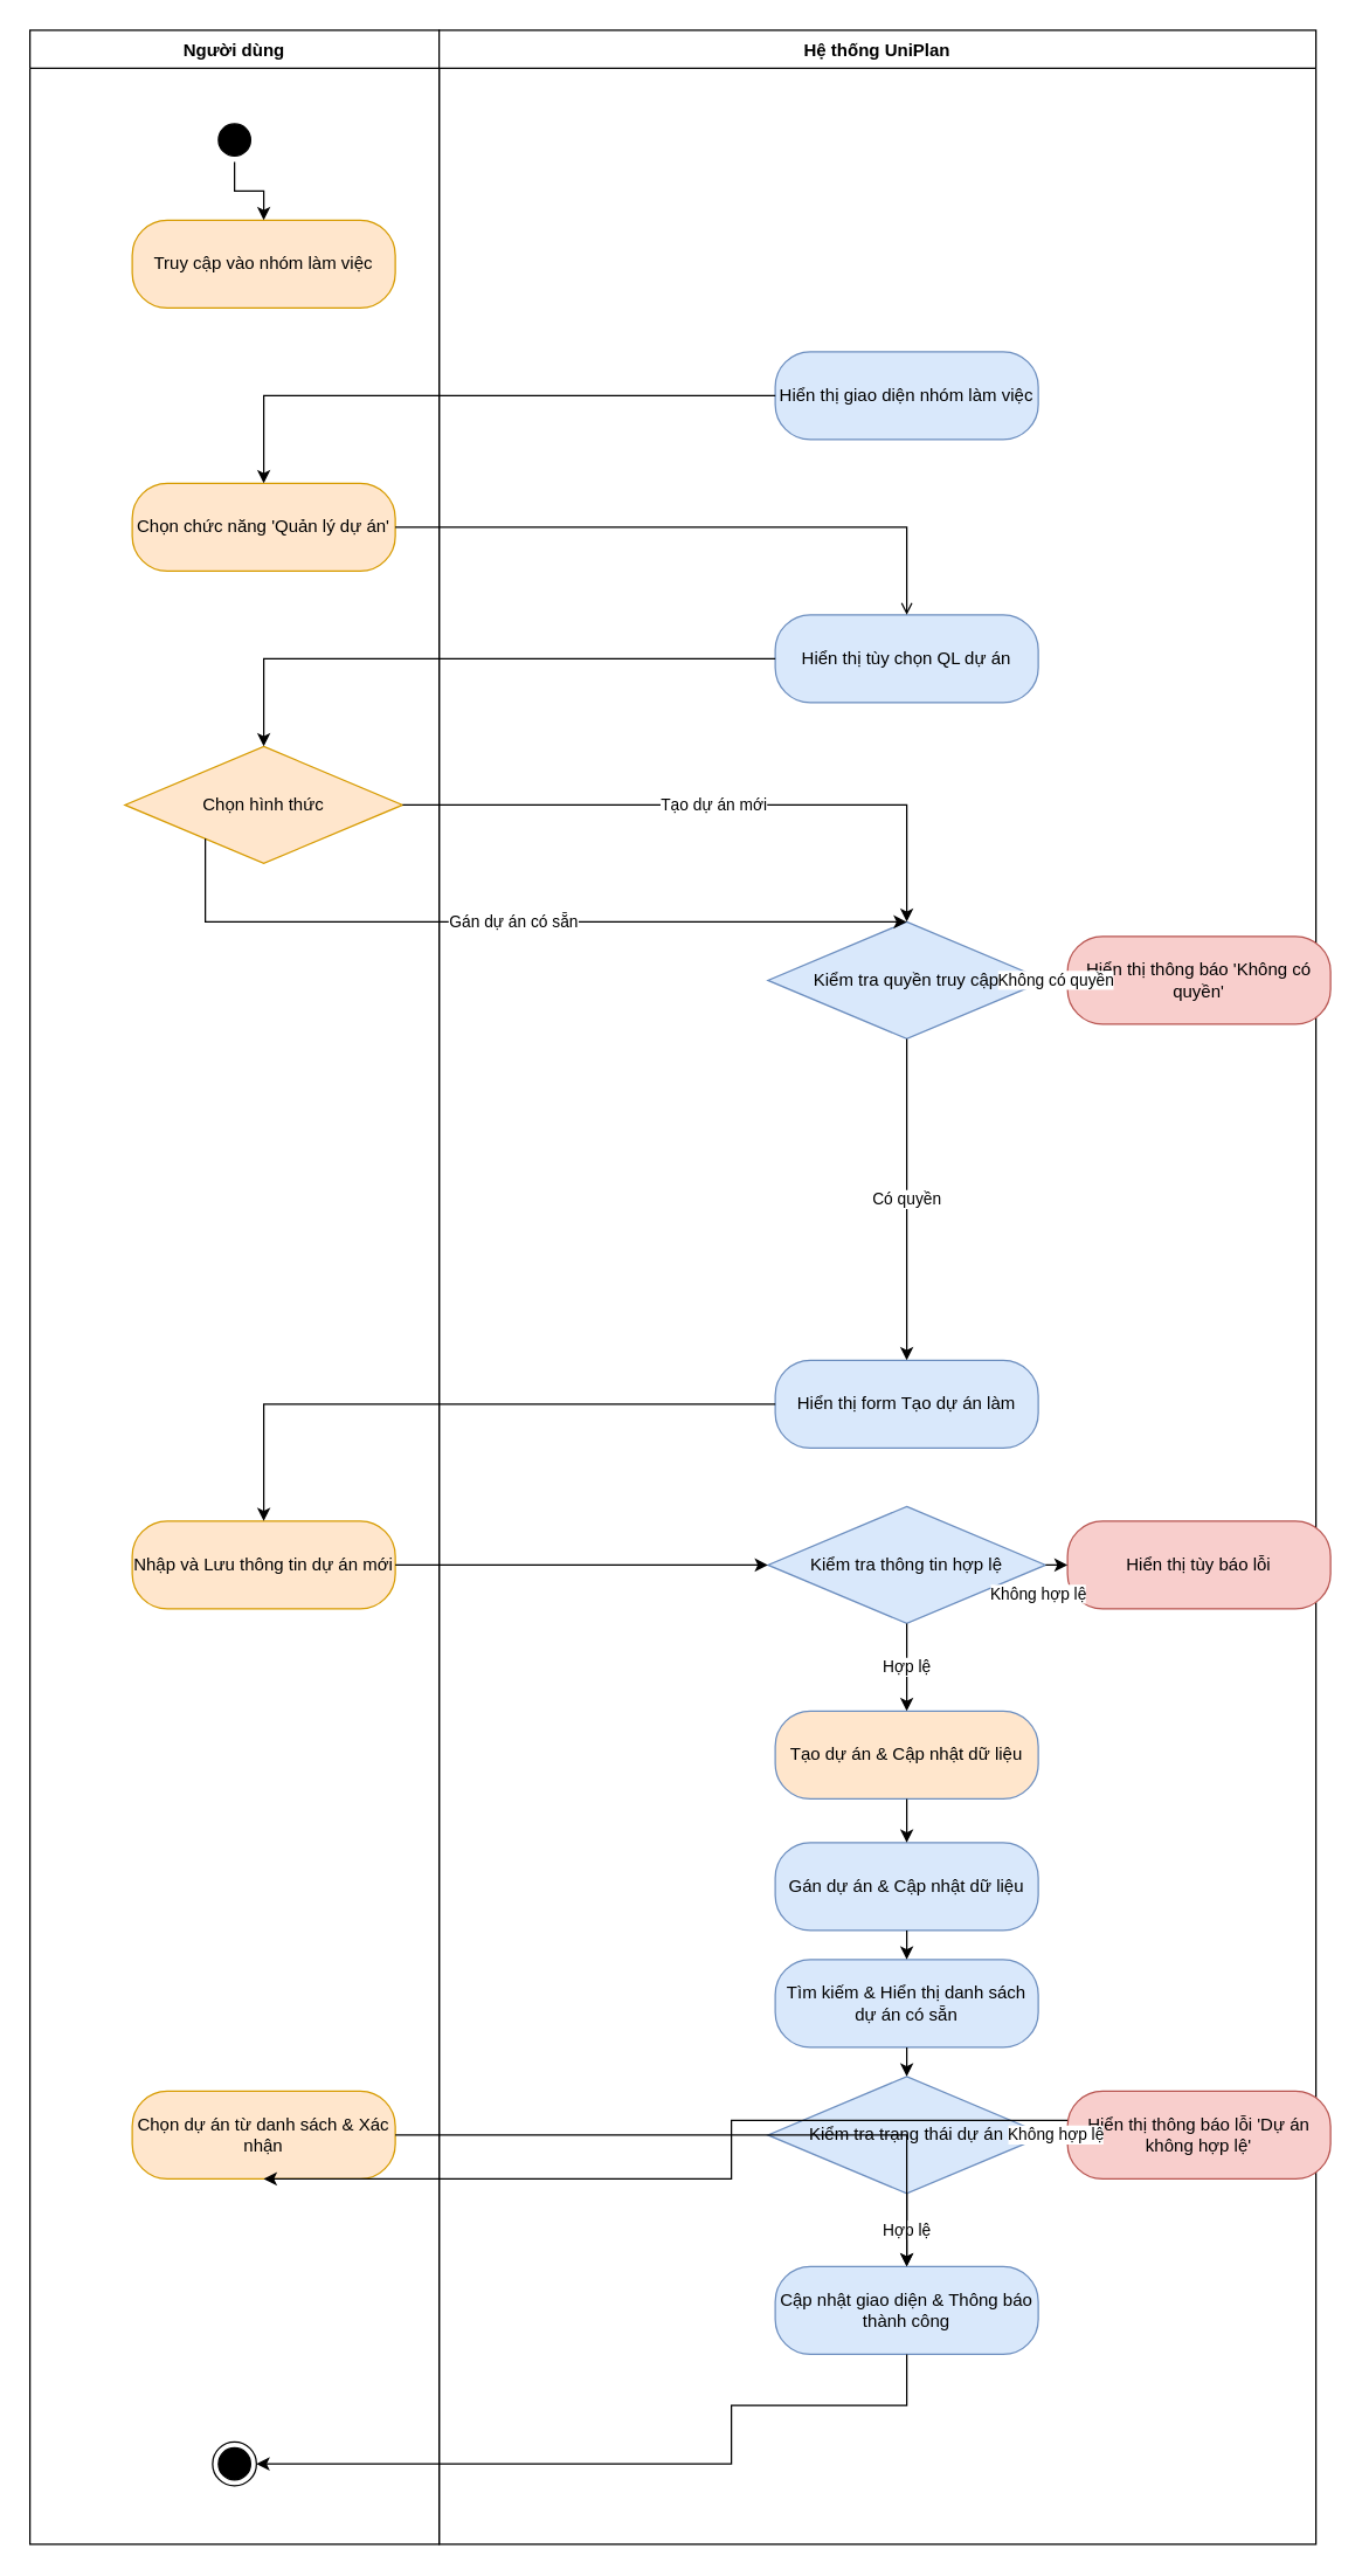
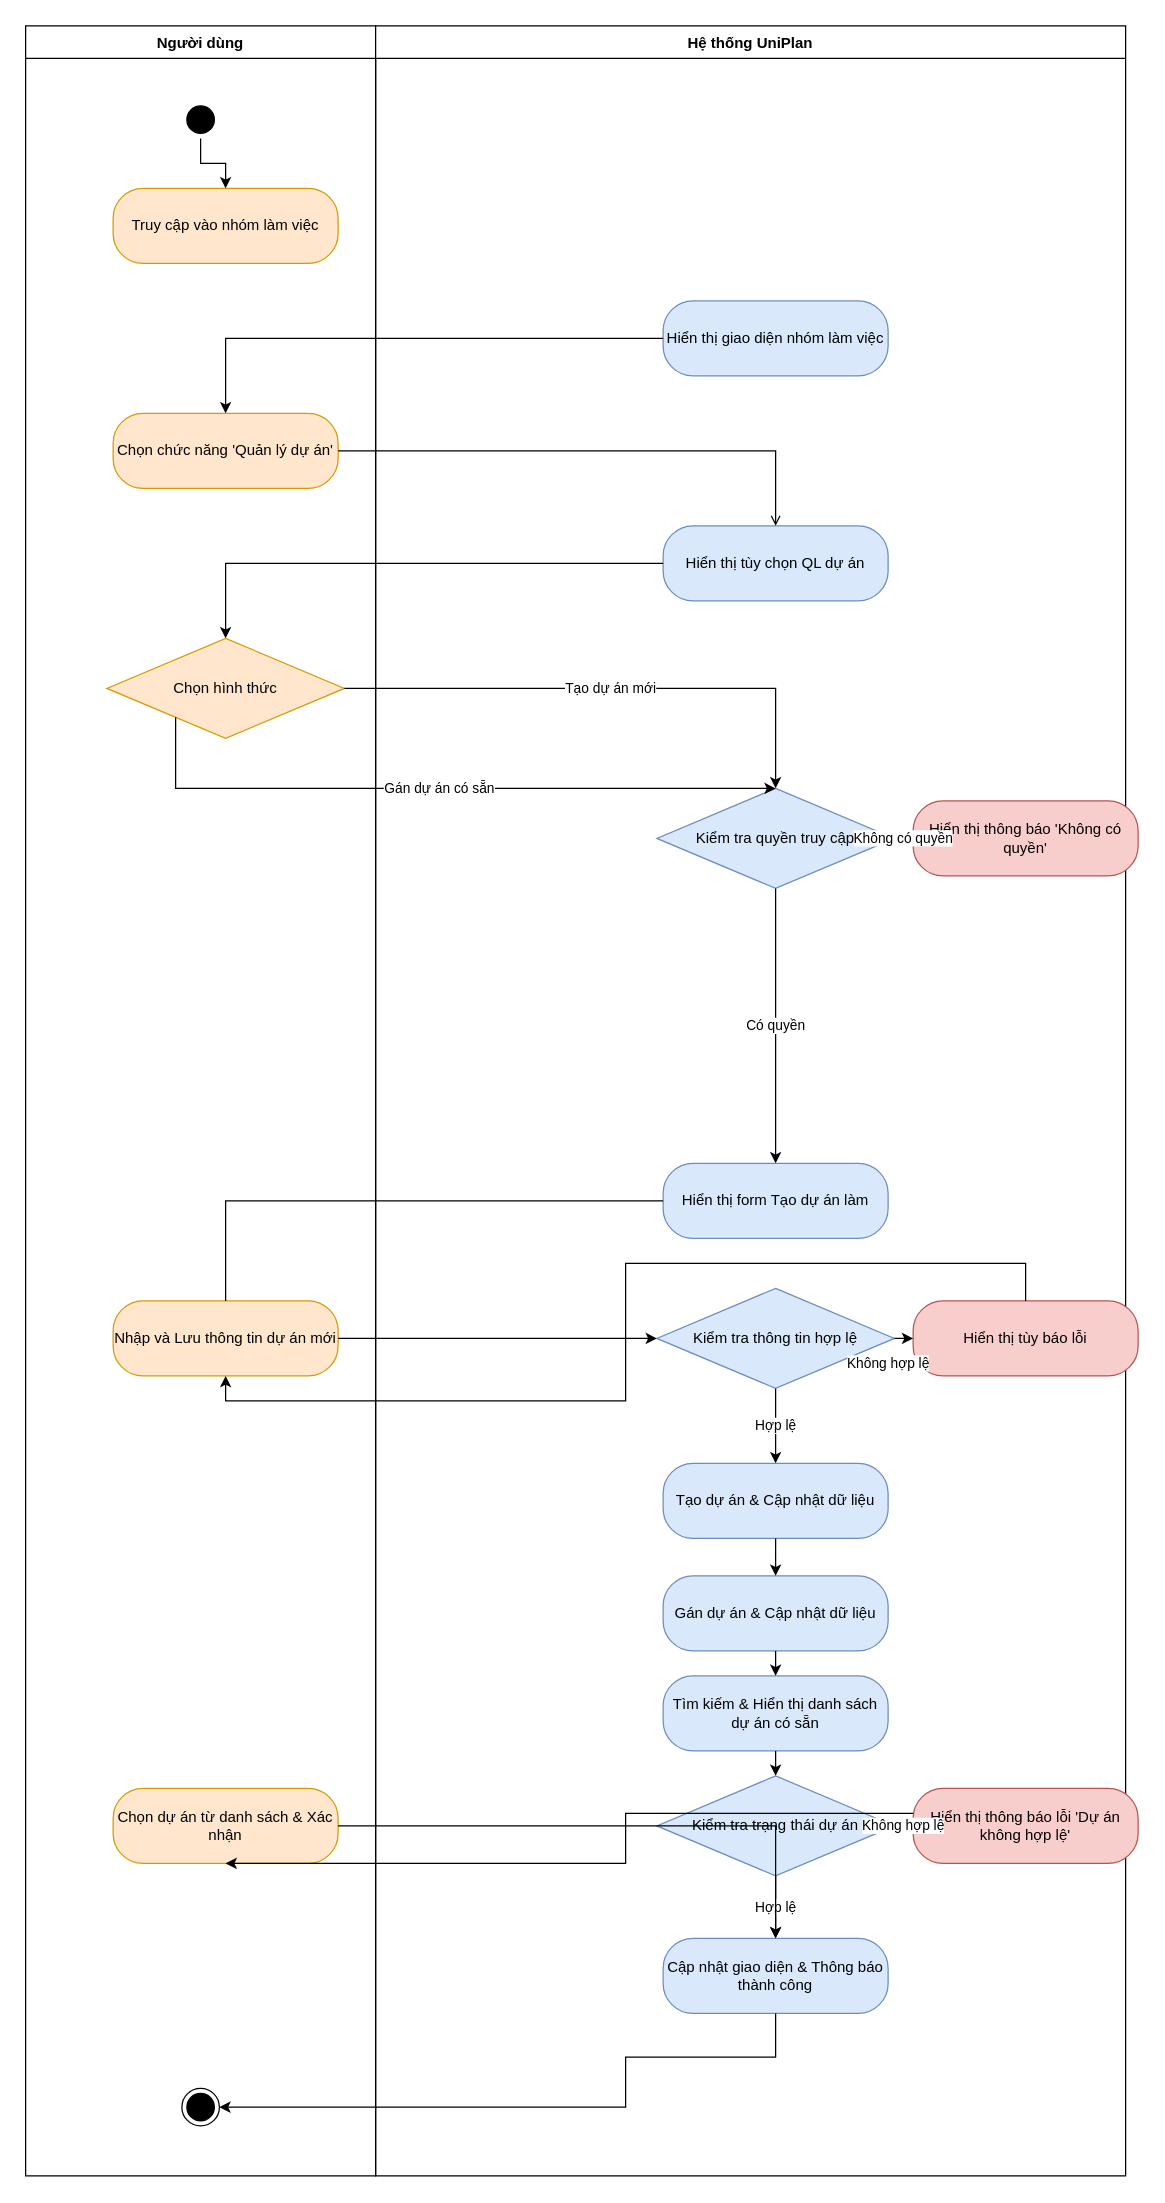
  <mxCell id="0" />
  <mxCell id="1" parent="0" />
  <mxCell id="2" value="Người dùng" style="swimlane;fontStyle=1;align=center;verticalAlign=top;childLayout=stackLayout;horizontal=1;startSize=26;horizontalStack=0;resizeParent=1;resizeParentMax=0;resizeLast=0;collapsible=1;marginBottom=0;whiteSpace=wrap;html=1;fontFamily=Arial;fontSize=12;" parent="1" vertex="1"><mxGeometry x="20" y="20" width="280" height="1720" as="geometry" /></mxCell>
  <mxCell id="3" value="" style="ellipse;html=1;shape=startState;fillColor=#000000;strokeColor=#000000;" parent="2" vertex="1"><mxGeometry x="125" y="60" width="30" height="30" as="geometry" /></mxCell>
  <mxCell id="4" value="Truy cập vào nhóm làm việc" style="rounded=1;whiteSpace=wrap;html=1;arcSize=40;fillColor=#FFE6CC;strokeColor=#D79B00;verticalAlign=middle;fontFamily=Arial;fontSize=12;" parent="2" vertex="1"><mxGeometry x="70" y="130" width="180" height="60" as="geometry" /></mxCell>
  <mxCell id="5" value="Chọn chức năng 'Quản lý dự án'" style="rounded=1;whiteSpace=wrap;html=1;arcSize=40;fillColor=#FFE6CC;strokeColor=#D79B00;verticalAlign=middle;fontFamily=Arial;fontSize=12;" parent="2" vertex="1"><mxGeometry x="70" y="310" width="180" height="60" as="geometry" /></mxCell>
  <mxCell id="6" value="Chọn hình thức" style="rhombus;whiteSpace=wrap;html=1;fillColor=#FFE6CC;strokeColor=#D79B00;verticalAlign=middle;fontFamily=Arial;fontSize=12;" parent="2" vertex="1"><mxGeometry x="65" y="490" width="190" height="80" as="geometry" /></mxCell>
  <mxCell id="7" value="Nhập và Lưu thông tin dự án mới" style="rounded=1;whiteSpace=wrap;html=1;arcSize=40;fillColor=#FFE6CC;strokeColor=#D79B00;verticalAlign=middle;fontFamily=Arial;fontSize=12;" parent="2" vertex="1"><mxGeometry x="70" y="1020" width="180" height="60" as="geometry" /></mxCell>
  <mxCell id="8" value="Chọn dự án từ danh sách &amp;amp; Xác nhận" style="rounded=1;whiteSpace=wrap;html=1;arcSize=40;fillColor=#FFE6CC;strokeColor=#D79B00;verticalAlign=middle;fontFamily=Arial;fontSize=12;" parent="2" vertex="1"><mxGeometry x="70" y="1410" width="180" height="60" as="geometry" /></mxCell>
  <mxCell id="9" value="" style="ellipse;html=1;shape=endState;fillColor=#000000;strokeColor=#000000;" parent="2" vertex="1"><mxGeometry x="125" y="1650" width="30" height="30" as="geometry" /></mxCell>
  <mxCell id="10" value="Hệ thống UniPlan" style="swimlane;fontStyle=1;align=center;verticalAlign=top;childLayout=stackLayout;horizontal=1;startSize=26;horizontalStack=0;resizeParent=1;resizeParentMax=0;resizeLast=0;collapsible=1;marginBottom=0;whiteSpace=wrap;html=1;fontFamily=Arial;fontSize=12;" parent="1" vertex="1"><mxGeometry x="300" y="20" width="600" height="1720" as="geometry" /></mxCell>
  <mxCell id="11" value="Hiển thị giao diện nhóm làm việc" style="rounded=1;whiteSpace=wrap;html=1;arcSize=40;fillColor=#D9E8FB;strokeColor=#6C8EBF;verticalAlign=middle;fontFamily=Arial;fontSize=12;" parent="10" vertex="1"><mxGeometry x="230" y="220" width="180" height="60" as="geometry" /></mxCell>
  <mxCell id="12" value="Hiển thị tùy chọn QL dự án" style="rounded=1;whiteSpace=wrap;html=1;arcSize=40;fillColor=#D9E8FB;strokeColor=#6C8EBF;verticalAlign=middle;fontFamily=Arial;fontSize=12;" parent="10" vertex="1"><mxGeometry x="230" y="400" width="180" height="60" as="geometry" /></mxCell>
  <mxCell id="13" value="Kiểm tra quyền truy cập" style="rhombus;whiteSpace=wrap;html=1;fillColor=#D9E8FB;strokeColor=#6C8EBF;verticalAlign=middle;fontFamily=Arial;fontSize=12;" parent="10" vertex="1"><mxGeometry x="225" y="610" width="190" height="80" as="geometry" /></mxCell>
  <mxCell id="14" value="Hiển thị form Tạo dự án làm" style="rounded=1;whiteSpace=wrap;html=1;arcSize=40;fillColor=#D9E8FB;strokeColor=#6C8EBF;verticalAlign=middle;fontFamily=Arial;fontSize=12;" parent="10" vertex="1"><mxGeometry x="230" y="910" width="180" height="60" as="geometry" /></mxCell>
  <mxCell id="15" value="Kiểm tra thông tin hợp lệ" style="rhombus;whiteSpace=wrap;html=1;fillColor=#D9E8FB;strokeColor=#6C8EBF;verticalAlign=middle;fontFamily=Arial;fontSize=12;" parent="10" vertex="1"><mxGeometry x="225" y="1010" width="190" height="80" as="geometry" /></mxCell>
- <mxCell id="16" value="Tạo dự án &amp; Cập nhật dữ liệu" style="rounded=1;whiteSpace=wrap;html=1;arcSize=40;fillColor=#ffe6cc;strokeColor=#6C8EBF;verticalAlign=middle;fontFamily=Arial;fontSize=12;" parent="10" vertex="1"><mxGeometry x="230" y="1150" width="180" height="60" as="geometry" /></mxCell>
+ <mxCell id="16" value="Tạo dự án &amp; Cập nhật dữ liệu" style="rounded=1;whiteSpace=wrap;html=1;arcSize=40;fillColor=#D9E8FB;strokeColor=#6C8EBF;verticalAlign=middle;fontFamily=Arial;fontSize=12;" parent="10" vertex="1"><mxGeometry x="230" y="1150" width="180" height="60" as="geometry" /></mxCell>
  <mxCell id="17" value="Hiển thị tùy báo lỗi" style="rounded=1;whiteSpace=wrap;html=1;arcSize=40;fillColor=#F8CECC;strokeColor=#B85450;verticalAlign=middle;fontFamily=Arial;fontSize=12;" parent="10" vertex="1"><mxGeometry x="430" y="1020" width="180" height="60" as="geometry" /></mxCell>
  <mxCell id="18" value="Hiển thị thông báo 'Không có quyền'" style="rounded=1;whiteSpace=wrap;html=1;arcSize=40;fillColor=#F8CECC;strokeColor=#B85450;verticalAlign=middle;fontFamily=Arial;fontSize=12;" parent="10" vertex="1"><mxGeometry x="430" y="620" width="180" height="60" as="geometry" /></mxCell>
  <mxCell id="19" value="Cập nhật giao diện &amp;amp; Thông báo thành công" style="rounded=1;whiteSpace=wrap;html=1;arcSize=40;fillColor=#D9E8FB;strokeColor=#6C8EBF;verticalAlign=middle;fontFamily=Arial;fontSize=12;" parent="10" vertex="1"><mxGeometry x="230" y="1530" width="180" height="60" as="geometry" /></mxCell>
  <mxCell id="20" value="Tìm kiếm &amp; Hiển thị danh sách dự án có sẵn" style="rounded=1;whiteSpace=wrap;html=1;arcSize=40;fillColor=#D9E8FB;strokeColor=#6C8EBF;verticalAlign=middle;fontFamily=Arial;fontSize=12;" parent="10" vertex="1"><mxGeometry x="230" y="1320" width="180" height="60" as="geometry" /></mxCell>
  <mxCell id="21" value="Kiểm tra trạng thái dự án" style="rhombus;whiteSpace=wrap;html=1;fillColor=#D9E8FB;strokeColor=#6C8EBF;verticalAlign=middle;fontFamily=Arial;fontSize=12;" parent="10" vertex="1"><mxGeometry x="225" y="1400" width="190" height="80" as="geometry" /></mxCell>
  <mxCell id="22" value="Hiển thị thông báo lỗi 'Dự án không hợp lệ'" style="rounded=1;whiteSpace=wrap;html=1;arcSize=40;fillColor=#F8CECC;strokeColor=#B85450;verticalAlign=middle;fontFamily=Arial;fontSize=12;" parent="10" vertex="1"><mxGeometry x="430" y="1410" width="180" height="60" as="geometry" /></mxCell>
  <mxCell id="23" value="Gán dự án &amp; Cập nhật dữ liệu" style="rounded=1;whiteSpace=wrap;html=1;arcSize=40;fillColor=#D9E8FB;strokeColor=#6C8EBF;verticalAlign=middle;fontFamily=Arial;fontSize=12;" parent="10" vertex="1"><mxGeometry x="230" y="1240" width="180" height="60" as="geometry" /></mxCell>
  <mxCell id="24" value="" style="edgeStyle=orthogonalEdgeStyle;endArrow=classic;html=1;rounded=0;" parent="1" source="3" target="4" edge="1"><mxGeometry width="50" height="50" relative="1" as="geometry"><mxPoint x="120" y="70" as="sourcePoint" /><mxPoint x="120" y="110" as="targetPoint" /></mxGeometry></mxCell>
  <mxCell id="25" value="" style="edgeStyle=orthogonalEdgeStyle;endArrow=classic;html=1;rounded=0;" parent="1" source="11" target="5" edge="1"><mxGeometry width="50" height="50" relative="1" as="geometry"><mxPoint x="500" y="260" as="sourcePoint" /><mxPoint x="140" y="320" as="targetPoint" /></mxGeometry></mxCell>
  <mxCell id="26" value="" style="edgeStyle=orthogonalEdgeStyle;endArrow=open;html=1;rounded=0;" parent="1" source="5" target="12" edge="1"><mxGeometry width="50" height="50" relative="1" as="geometry"><mxPoint x="140" y="350" as="sourcePoint" /><mxPoint x="500" y="410" as="targetPoint" /></mxGeometry></mxCell>
  <mxCell id="27" value="" style="edgeStyle=orthogonalEdgeStyle;endArrow=classic;html=1;rounded=0;" parent="1" source="12" target="6" edge="1"><mxGeometry width="50" height="50" relative="1" as="geometry"><mxPoint x="500" y="440" as="sourcePoint" /><mxPoint x="140" y="510" as="targetPoint" /></mxGeometry></mxCell>
  <mxCell id="28" value="Tạo dự án mới" style="edgeStyle=orthogonalEdgeStyle;endArrow=classic;html=1;rounded=0;fontSize=11;labelBackgroundColor=#FFFFFF;" parent="1" source="6" target="13" edge="1"><mxGeometry width="50" height="50" relative="1" as="geometry"><mxPoint x="140" y="550" as="sourcePoint" /><mxPoint x="500" y="630" as="targetPoint" /></mxGeometry></mxCell>
  <mxCell id="29" value="Có quyền" style="edgeStyle=orthogonalEdgeStyle;endArrow=classic;html=1;rounded=0;fontSize=11;labelBackgroundColor=#FFFFFF;" parent="1" source="13" target="14" edge="1"><mxGeometry width="50" height="50" relative="1" as="geometry"><mxPoint x="500" y="670" as="sourcePoint" /><mxPoint x="500" y="890" as="targetPoint" /></mxGeometry></mxCell>
  <mxCell id="30" value="Không có quyền" style="edgeStyle=orthogonalEdgeStyle;endArrow=classic;html=1;rounded=0;fontSize=11;labelBackgroundColor=#FFFFFF;" parent="1" source="13" target="18" edge="1"><mxGeometry width="50" height="50" relative="1" as="geometry"><mxPoint x="395" y="630" as="sourcePoint" /><mxPoint x="410" y="630" as="targetPoint" /></mxGeometry></mxCell>
- <mxCell id="31" value="" style="edgeStyle=orthogonalEdgeStyle;endArrow=classic;html=1;rounded=0;" parent="1" source="14" target="7" edge="1"><mxGeometry width="50" height="50" relative="1" as="geometry"><mxPoint x="500" y="920" as="sourcePoint" /><mxPoint x="140" y="1030" as="targetPoint" /></mxGeometry></mxCell>
+ <mxCell id="31" value="" style="edgeStyle=orthogonalEdgeStyle;endArrow=none;html=1;rounded=0;" parent="1" source="14" target="7" edge="1"><mxGeometry width="50" height="50" relative="1" as="geometry"><mxPoint x="500" y="920" as="sourcePoint" /><mxPoint x="140" y="1030" as="targetPoint" /></mxGeometry></mxCell>
  <mxCell id="32" value="" style="edgeStyle=orthogonalEdgeStyle;endArrow=classic;html=1;rounded=0;" parent="1" source="7" target="15" edge="1"><mxGeometry width="50" height="50" relative="1" as="geometry"><mxPoint x="140" y="1060" as="sourcePoint" /><mxPoint x="500" y="1030" as="targetPoint" /></mxGeometry></mxCell>
  <mxCell id="33" value="Hợp lệ" style="edgeStyle=orthogonalEdgeStyle;endArrow=classic;html=1;rounded=0;fontSize=11;labelBackgroundColor=#FFFFFF;" parent="1" source="15" target="16" edge="1"><mxGeometry width="50" height="50" relative="1" as="geometry"><mxPoint x="500" y="1070" as="sourcePoint" /><mxPoint x="500" y="1130" as="targetPoint" /></mxGeometry></mxCell>
  <mxCell id="34" value="Không hợp lệ" style="edgeStyle=orthogonalEdgeStyle;endArrow=classic;html=1;rounded=0;fontSize=11;labelBackgroundColor=#FFFFFF;" parent="1" source="15" target="17" edge="1"><mxGeometry x="-1" y="-21" width="50" height="50" relative="1" as="geometry"><mxPoint x="395" y="1030" as="sourcePoint" /><mxPoint x="410" y="1030" as="targetPoint" /><mxPoint x="-5" y="-1" as="offset" /></mxGeometry></mxCell>
+ <mxCell id="35" value="" style="edgeStyle=orthogonalEdgeStyle;endArrow=classic;html=1;rounded=0;entryX=0.5;entryY=1;entryDx=0;entryDy=0;" parent="1" source="17" target="7" edge="1"><mxGeometry width="50" height="50" relative="1" as="geometry"><mxPoint x="500" y="1060" as="sourcePoint" /><mxPoint x="140" y="1060" as="targetPoint" /><Array as="points"><mxPoint x="820" y="1010" /><mxPoint x="500" y="1010" /><mxPoint x="500" y="1120" /><mxPoint x="180" y="1120" /></Array></mxGeometry></mxCell>
  <mxCell id="36" value="" style="edgeStyle=orthogonalEdgeStyle;endArrow=classic;html=1;rounded=0;" parent="1" source="16" target="23" edge="1"><mxGeometry width="50" height="50" relative="1" as="geometry"><mxPoint x="500" y="1190" as="sourcePoint" /><mxPoint x="500" y="1250" as="targetPoint" /></mxGeometry></mxCell>
  <mxCell id="37" value="Gán dự án có sẵn" style="edgeStyle=orthogonalEdgeStyle;endArrow=classic;html=1;rounded=0;fontSize=11;labelBackgroundColor=#FFFFFF;" parent="1" source="6" target="13" edge="1"><mxGeometry width="50" height="50" relative="1" as="geometry"><mxPoint x="140" y="550" as="sourcePoint" /><mxPoint x="500" y="630" as="targetPoint" /><Array as="points"><mxPoint x="140" y="630" /></Array></mxGeometry></mxCell>
  <mxCell id="38" value="" style="edgeStyle=orthogonalEdgeStyle;endArrow=classic;html=1;rounded=0;" parent="1" source="23" target="20" edge="1"><mxGeometry width="50" height="50" relative="1" as="geometry"><mxPoint x="500" y="1280" as="sourcePoint" /><mxPoint x="500" y="1330" as="targetPoint" /></mxGeometry></mxCell>
  <mxCell id="39" value="" style="edgeStyle=orthogonalEdgeStyle;endArrow=classic;html=1;rounded=0;" parent="1" source="20" target="21" edge="1"><mxGeometry width="50" height="50" relative="1" as="geometry"><mxPoint x="500" y="1360" as="sourcePoint" /><mxPoint x="500" y="1420" as="targetPoint" /></mxGeometry></mxCell>
  <mxCell id="40" value="Hợp lệ" style="edgeStyle=orthogonalEdgeStyle;endArrow=classic;html=1;rounded=0;fontSize=11;labelBackgroundColor=#FFFFFF;" parent="1" source="21" target="19" edge="1"><mxGeometry width="50" height="50" relative="1" as="geometry"><mxPoint x="500" y="1460" as="sourcePoint" /><mxPoint x="500" y="1540" as="targetPoint" /></mxGeometry></mxCell>
  <mxCell id="41" value="Không hợp lệ" style="edgeStyle=orthogonalEdgeStyle;endArrow=classic;html=1;rounded=0;fontSize=11;labelBackgroundColor=#FFFFFF;" parent="1" source="21" target="22" edge="1"><mxGeometry width="50" height="50" relative="1" as="geometry"><mxPoint x="395" y="1420" as="sourcePoint" /><mxPoint x="410" y="1420" as="targetPoint" /></mxGeometry></mxCell>
  <mxCell id="42" value="" style="edgeStyle=orthogonalEdgeStyle;endArrow=classic;html=1;rounded=0;entryX=0.5;entryY=1;entryDx=0;entryDy=0;" parent="1" source="22" target="8" edge="1"><mxGeometry width="50" height="50" relative="1" as="geometry"><mxPoint x="500" y="1450" as="sourcePoint" /><mxPoint x="140" y="1450" as="targetPoint" /><Array as="points"><mxPoint x="500" y="1450" /></Array></mxGeometry></mxCell>
  <mxCell id="43" value="" style="edgeStyle=orthogonalEdgeStyle;endArrow=classic;html=1;rounded=0;" parent="1" source="8" target="19" edge="1"><mxGeometry width="50" height="50" relative="1" as="geometry"><mxPoint x="140" y="1450" as="sourcePoint" /><mxPoint x="500" y="1540" as="targetPoint" /></mxGeometry></mxCell>
  <mxCell id="44" value="" style="edgeStyle=orthogonalEdgeStyle;endArrow=classic;html=1;rounded=0;" parent="1" source="19" target="9" edge="1"><mxGeometry width="50" height="50" relative="1" as="geometry"><mxPoint x="500" y="1570" as="sourcePoint" /><mxPoint x="120" y="1645" as="targetPoint" /><Array as="points"><mxPoint x="500" y="1645" /></Array></mxGeometry></mxCell>
